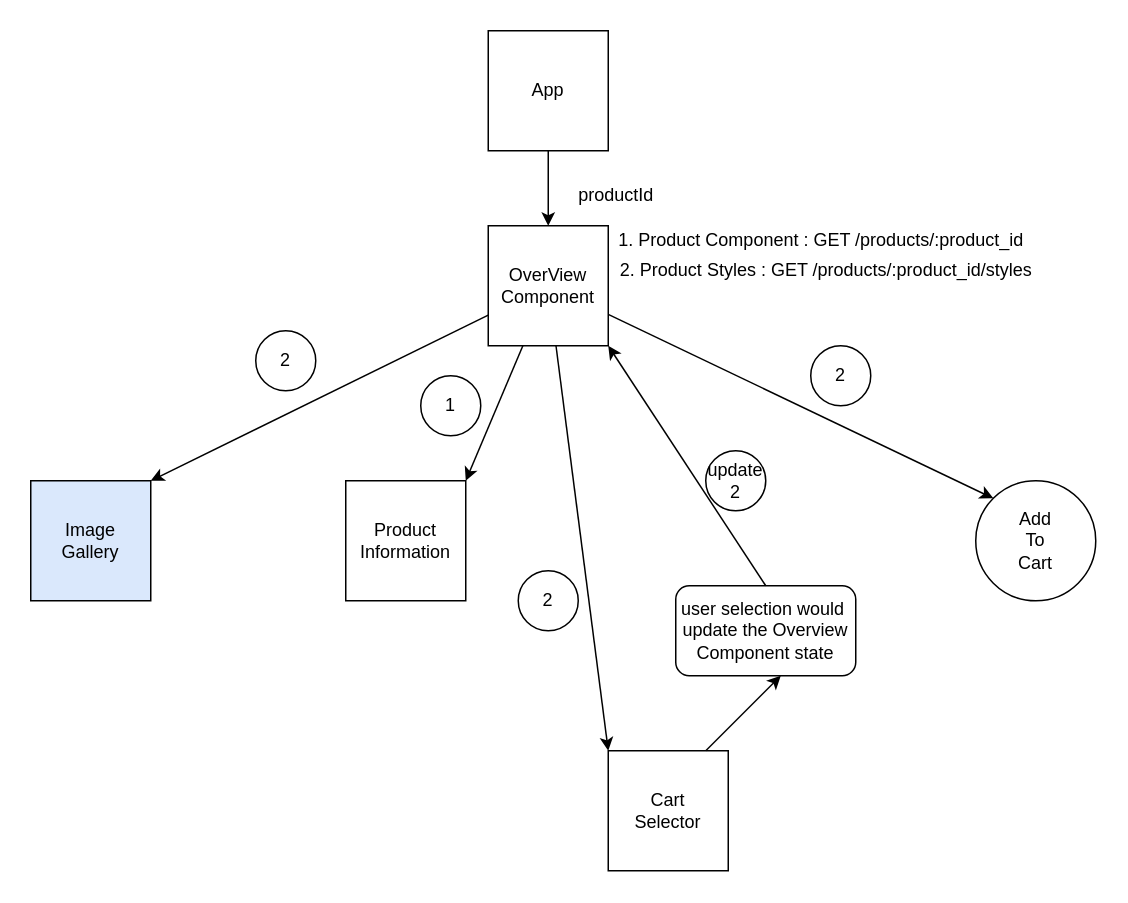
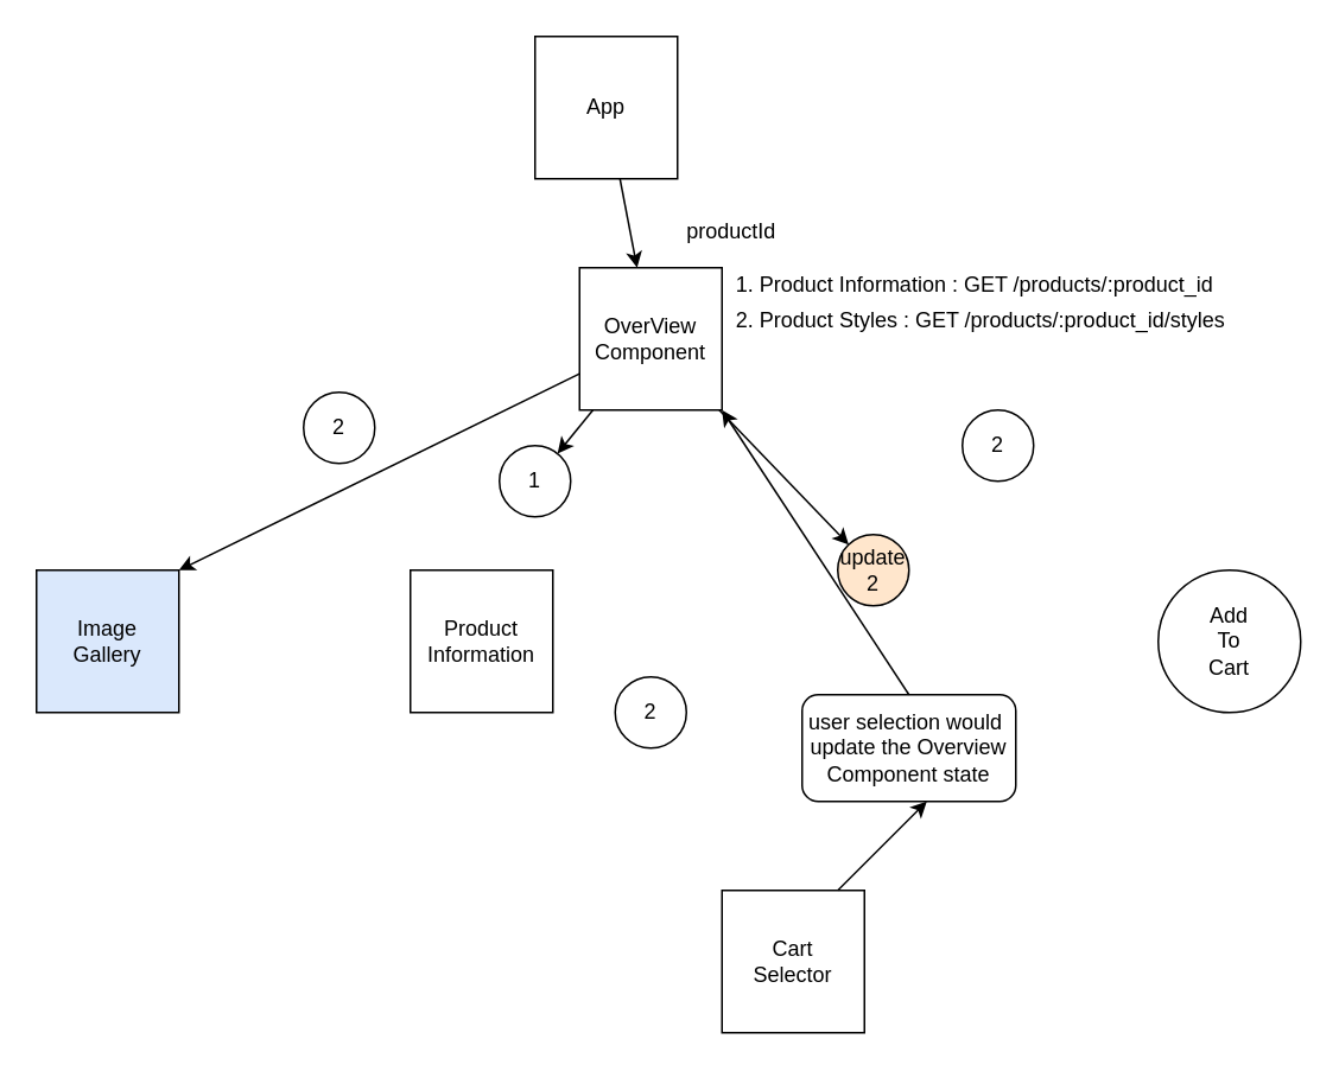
  <mxCell id="0" />
  <mxCell id="1" parent="0" />
  <mxCell id="2" value="" style="edgeStyle=none;html=1;" edge="1" parent="1" source="3" target="8"><mxGeometry relative="1" as="geometry" /></mxCell>
- <mxCell id="3" value="App" style="whiteSpace=wrap;html=1;aspect=fixed;" vertex="1" parent="1"><mxGeometry x="325" y="20" width="80" height="80" as="geometry" /></mxCell>
+ <mxCell id="3" value="App" style="whiteSpace=wrap;html=1;aspect=fixed;" vertex="1" parent="1"><mxGeometry x="300" y="20" width="80" height="80" as="geometry" /></mxCell>
  <mxCell id="4" value="" style="edgeStyle=none;html=1;entryX=1;entryY=0;entryDx=0;entryDy=0;" edge="1" parent="1" source="8" target="12"><mxGeometry relative="1" as="geometry"><mxPoint x="365" y="320" as="targetPoint" /></mxGeometry></mxCell>
- <mxCell id="5" value="" style="edgeStyle=none;html=1;entryX=1;entryY=0;entryDx=0;entryDy=0;" edge="1" parent="1" source="8" target="13"><mxGeometry relative="1" as="geometry"><mxPoint x="365" y="500" as="targetPoint" /></mxGeometry></mxCell>
- <mxCell id="6" value="" style="edgeStyle=none;html=1;entryX=0;entryY=0;entryDx=0;entryDy=0;" edge="1" parent="1" source="8" target="14"><mxGeometry relative="1" as="geometry"><mxPoint x="360.469" y="480" as="targetPoint" /></mxGeometry></mxCell>
- <mxCell id="7" value="" style="edgeStyle=none;html=1;entryX=0;entryY=0;entryDx=0;entryDy=0;" edge="1" parent="1" source="8" target="15"><mxGeometry relative="1" as="geometry"><mxPoint x="365" y="320" as="targetPoint" /></mxGeometry></mxCell>
+ <mxCell id="6" value="" style="edgeStyle=none;html=1;" edge="1" parent="1" source="8" target="23"><mxGeometry relative="1" as="geometry"><mxPoint x="360.469" y="480" as="targetPoint" /></mxGeometry></mxCell>
+ <mxCell id="7" value="" style="edgeStyle=none;html=1;" edge="1" parent="1" source="8" target="20"><mxGeometry relative="1" as="geometry"><mxPoint x="365" y="320" as="targetPoint" /></mxGeometry></mxCell>
  <mxCell id="8" value="OverView&lt;br&gt;Component" style="whiteSpace=wrap;html=1;aspect=fixed;" vertex="1" parent="1"><mxGeometry x="325" y="150" width="80" height="80" as="geometry" /></mxCell>
  <mxCell id="9" value="productId" style="text;html=1;align=center;verticalAlign=middle;resizable=0;points=[];autosize=1;strokeColor=none;" vertex="1" parent="1"><mxGeometry x="375" y="120" width="70" height="20" as="geometry" /></mxCell>
- <mxCell id="10" value="&amp;nbsp;1. Product Component : GET /products/:product_id" style="text;html=1;align=center;verticalAlign=middle;resizable=0;points=[];autosize=1;strokeColor=none;" vertex="1" parent="1"><mxGeometry x="400" y="150" width="290" height="20" as="geometry" /></mxCell>
+ <mxCell id="10" value="&amp;nbsp;1. Product Information : GET /products/:product_id" style="text;html=1;align=center;verticalAlign=middle;resizable=0;points=[];autosize=1;strokeColor=none;" vertex="1" parent="1"><mxGeometry x="400" y="150" width="290" height="20" as="geometry" /></mxCell>
  <mxCell id="11" value="2. Product Styles : GET /products/:product_id/styles" style="text;html=1;align=center;verticalAlign=middle;resizable=0;points=[];autosize=1;strokeColor=none;" vertex="1" parent="1"><mxGeometry x="405" y="170" width="290" height="20" as="geometry" /></mxCell>
  <mxCell id="12" value="Image&lt;br&gt;Gallery" style="whiteSpace=wrap;html=1;aspect=fixed;fillColor=#dae8fc;" vertex="1" parent="1"><mxGeometry x="20" y="320" width="80" height="80" as="geometry" /></mxCell>
  <mxCell id="13" value="Product&lt;br&gt;Information" style="whiteSpace=wrap;html=1;aspect=fixed;" vertex="1" parent="1"><mxGeometry x="230" y="320" width="80" height="80" as="geometry" /></mxCell>
  <mxCell id="14" value="Cart&lt;br&gt;Selector" style="whiteSpace=wrap;html=1;aspect=fixed;" vertex="1" parent="1"><mxGeometry x="405" y="500" width="80" height="80" as="geometry" /></mxCell>
  <mxCell id="15" value="Add&lt;br&gt;To&lt;br&gt;Cart" style="ellipse;whiteSpace=wrap;html=1;aspect=fixed;" vertex="1" parent="1"><mxGeometry x="650" y="320" width="80" height="80" as="geometry" /></mxCell>
  <mxCell id="16" value="user selection would&amp;nbsp;&lt;br&gt;update the Overview Component state" style="rounded=1;whiteSpace=wrap;html=1;" vertex="1" parent="1"><mxGeometry x="450" y="390" width="120" height="60" as="geometry" /></mxCell>
  <mxCell id="17" value="" style="endArrow=classic;html=1;fillColor=#000033;strokeColor=#000000;" edge="1" parent="1"><mxGeometry width="50" height="50" relative="1" as="geometry"><mxPoint x="470" y="500" as="sourcePoint" /><mxPoint x="520" y="450" as="targetPoint" /></mxGeometry></mxCell>
  <mxCell id="18" value="" style="endArrow=classic;html=1;exitX=0.5;exitY=0;exitDx=0;exitDy=0;entryX=1;entryY=1;entryDx=0;entryDy=0;strokeColor=#000000;" edge="1" parent="1" source="16" target="8"><mxGeometry width="50" height="50" relative="1" as="geometry"><mxPoint x="440" y="370" as="sourcePoint" /><mxPoint x="490" y="320" as="targetPoint" /></mxGeometry></mxCell>
  <mxCell id="19" value="2" style="ellipse;whiteSpace=wrap;html=1;aspect=fixed;" vertex="1" parent="1"><mxGeometry x="170" y="220" width="40" height="40" as="geometry" /></mxCell>
  <mxCell id="20" value="1" style="ellipse;whiteSpace=wrap;html=1;aspect=fixed;" vertex="1" parent="1"><mxGeometry x="280" y="250" width="40" height="40" as="geometry" /></mxCell>
  <mxCell id="21" value="2" style="ellipse;whiteSpace=wrap;html=1;aspect=fixed;" vertex="1" parent="1"><mxGeometry x="345" y="380" width="40" height="40" as="geometry" /></mxCell>
  <mxCell id="22" value="2" style="ellipse;whiteSpace=wrap;html=1;aspect=fixed;" vertex="1" parent="1"><mxGeometry x="540" y="230" width="40" height="40" as="geometry" /></mxCell>
- <mxCell id="23" value="update 2" style="ellipse;whiteSpace=wrap;html=1;aspect=fixed;" vertex="1" parent="1"><mxGeometry x="470" y="300" width="40" height="40" as="geometry" /></mxCell>
+ <mxCell id="23" value="update 2" style="ellipse;whiteSpace=wrap;html=1;aspect=fixed;fillColor=#ffe6cc;" vertex="1" parent="1"><mxGeometry x="470" y="300" width="40" height="40" as="geometry" /></mxCell>
